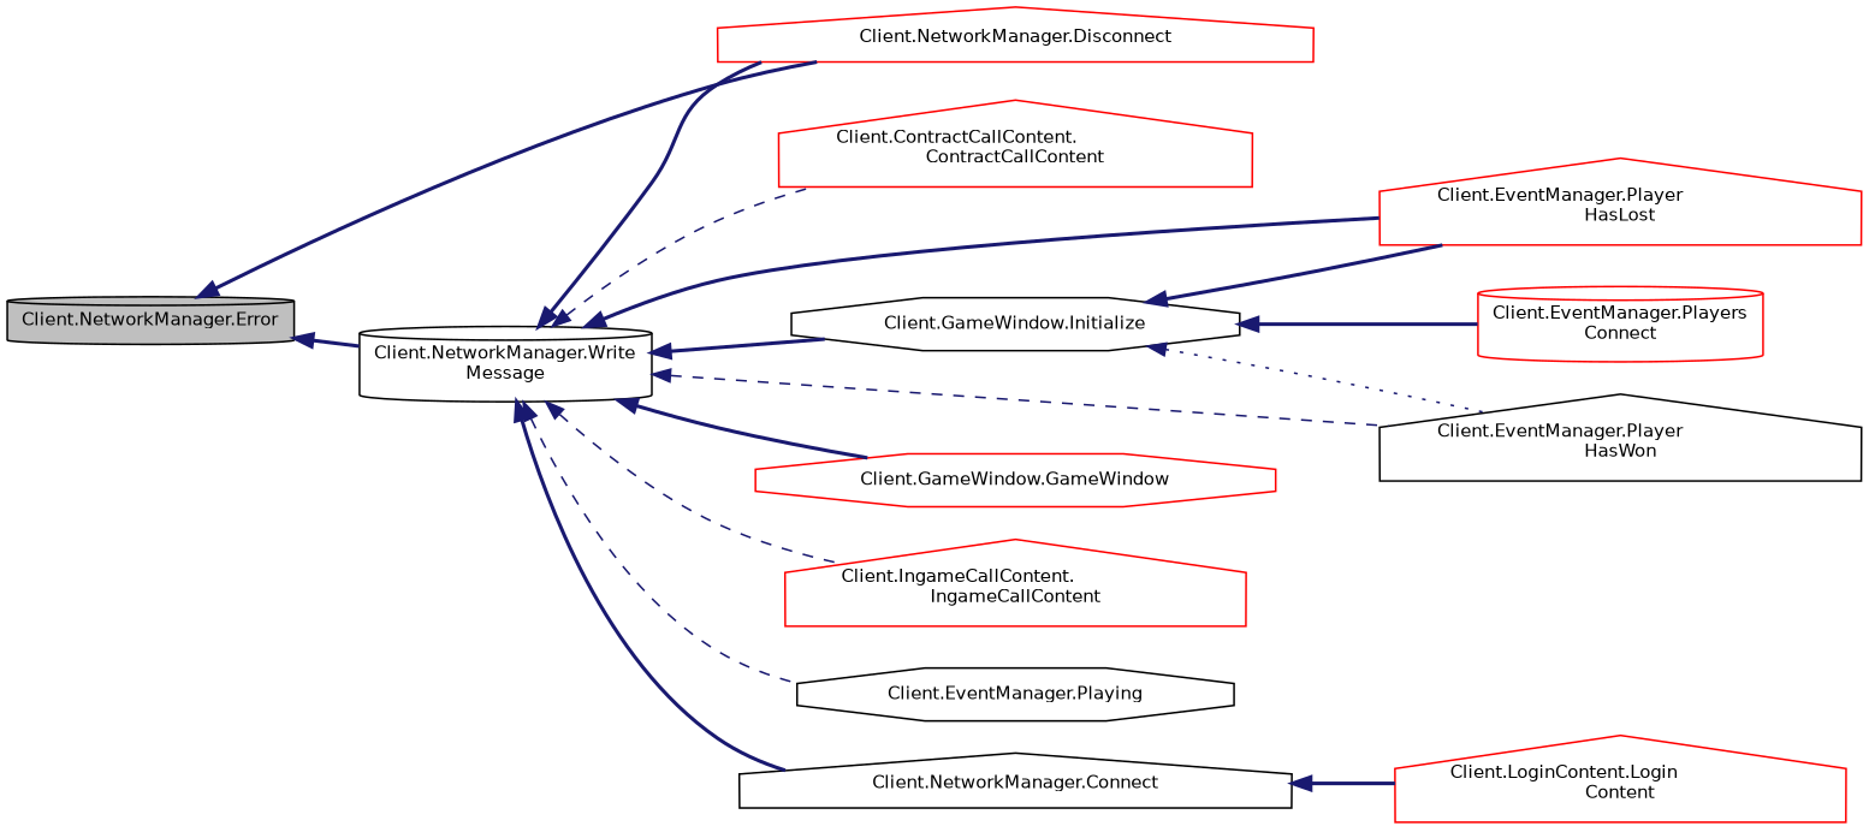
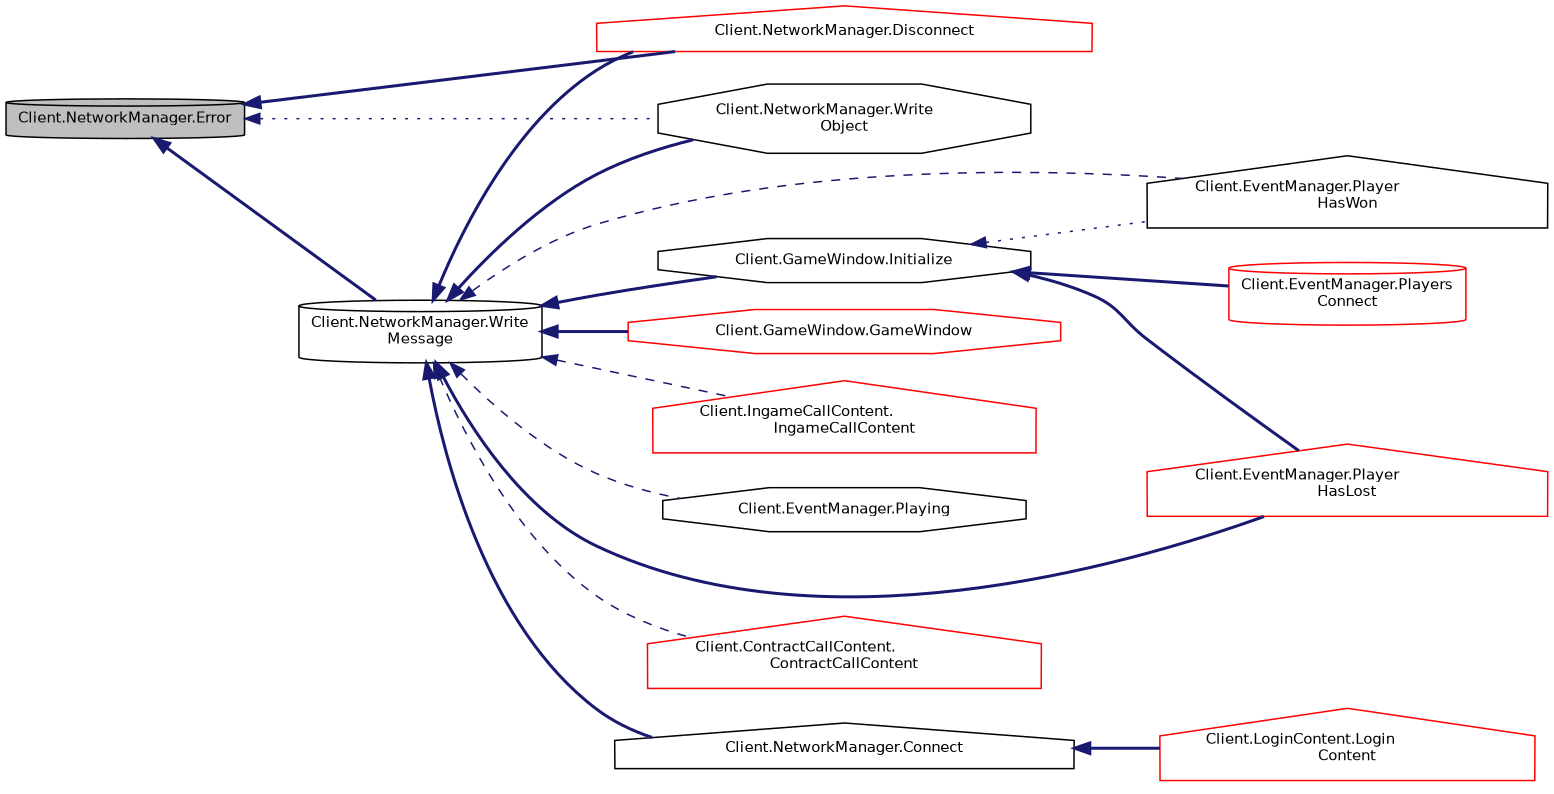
  digraph {
    rankdir=LR
    node [color=black fillcolor=white fontname=Helvetica fontsize=10 shape=house style=filled]
    edge [color=midnightblue dir=back fontname=Helvetica fontsize=10 labelfontname=Helvetica labelfontsize=10 style=bold]
    n1 [fillcolor=grey75 fontcolor=black height=0.2 label="Client.NetworkManager.Error" shape=cylinder width=0.4]
    n2 [color=red height=0.2 label="Client.NetworkManager.Disconnect" width=0.4]
    n3 [height=0.2 label="Client.NetworkManager.Write\lMessage" shape=cylinder width=0.4]
+   n4 [height=0.2 label="Client.NetworkManager.Write\lObject" shape=octagon width=0.4]
    n5 [color=red height=0.2 label="Client.ContractCallContent.\lContractCallContent" width=0.4]
    n6 [height=0.2 label="Client.GameWindow.Initialize" shape=octagon width=0.4]
    n7 [color=red height=0.2 label="Client.EventManager.Player\lHasLost" width=0.4]
    n8 [height=0.2 label="Client.EventManager.Player\lHasWon" width=0.4]
    n9 [color=red height=0.2 label="Client.GameWindow.GameWindow" shape=octagon width=0.4]
    n10 [color=red height=0.2 label="Client.IngameCallContent.\lIngameCallContent" width=0.4]
    n11 [height=0.2 label="Client.EventManager.Playing" shape=octagon width=0.4]
    n12 [height=0.2 label="Client.NetworkManager.Connect" width=0.4]
    n13 [color=red height=0.2 label="Client.EventManager.Players\lConnect" shape=cylinder width=0.4]
    n14 [color=red height=0.2 label="Client.LoginContent.Login\lContent" width=0.4]
    n1 -> n2
    n1 -> n3
+   n1 -> n4 [style=dotted]
    n3 -> n2
+   n3 -> n4
    n3 -> n5 [style=dashed]
    n3 -> n6
    n3 -> n7
    n3 -> n8 [style=dashed]
    n3 -> n9
    n3 -> n10 [style=dashed]
    n3 -> n11 [style=dashed]
    n3 -> n12
    n6 -> n7
    n6 -> n8 [style=dotted]
    n6 -> n13
    n12 -> n14
  }
